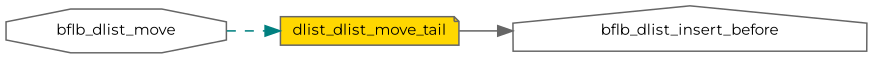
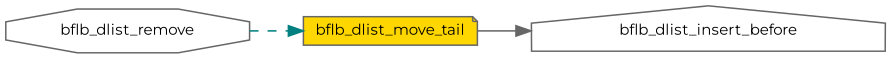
  digraph {
    fontname=Montserrat
    rankdir=LR
    node [color=grey40 fillcolor=white fontname=Montserrat fontsize=10 style=filled]
    edge [fontname=Montserrat fontsize=10 labelfontname=Helvetica labelfontsize=10]
-   n1 [color=gray40 fillcolor=gold fontcolor=black height=0.2 label=dlist_dlist_move_tail shape=note width=0.4]
+   n1 [color=gray40 fillcolor=gold fontcolor=black height=0.2 label=bflb_dlist_move_tail shape=note width=0.4]
    n2 [height=0.2 label=bflb_dlist_insert_before shape=house width=0.4]
-   n3 [height=0.2 label=bflb_dlist_move shape=octagon width=0.4]
+   n3 [height=0.2 label=bflb_dlist_remove shape=octagon width=0.4]
    n1 -> n2 [color=gray40 style=solid]
    n3 -> n1 [color=teal style=dashed]
  }
